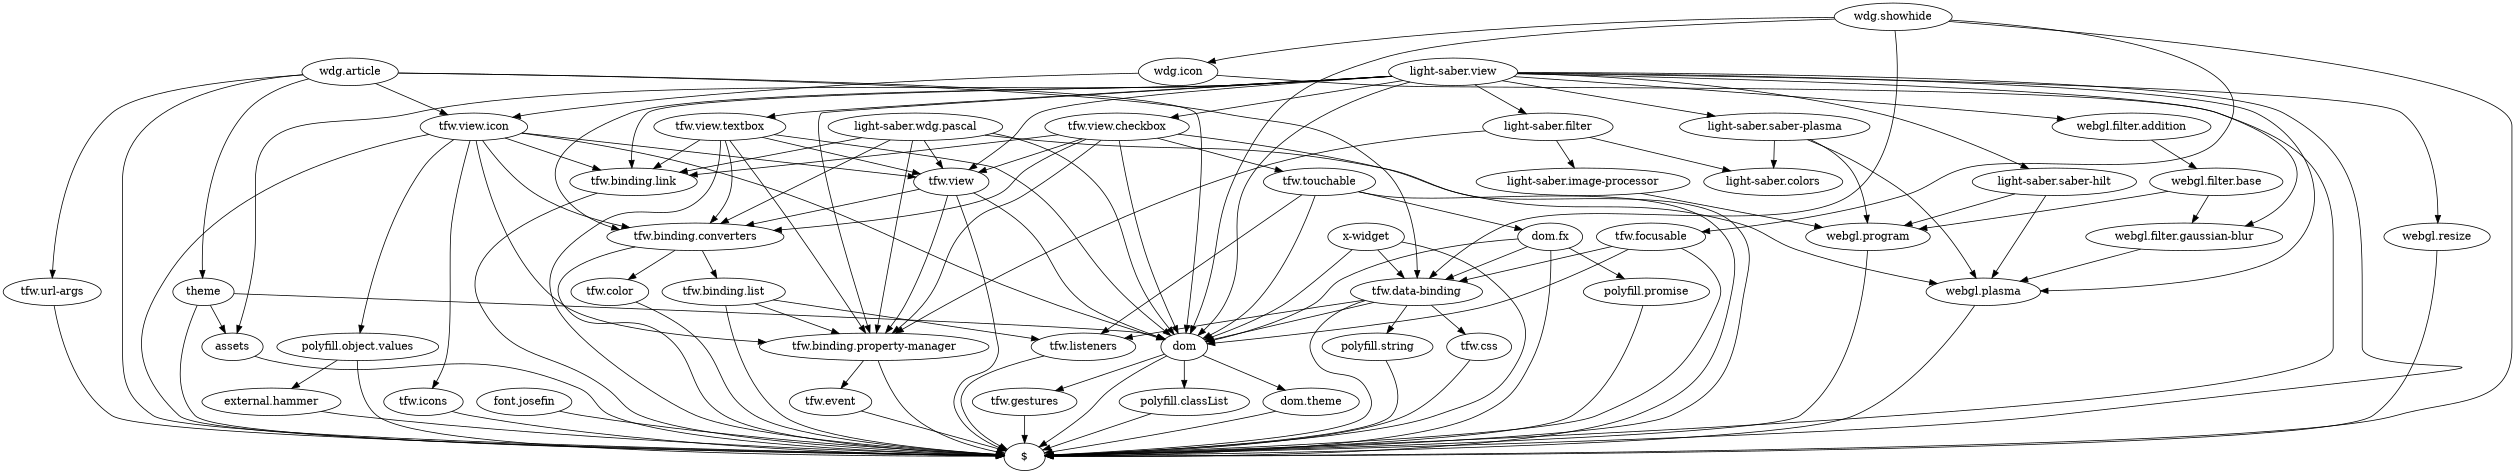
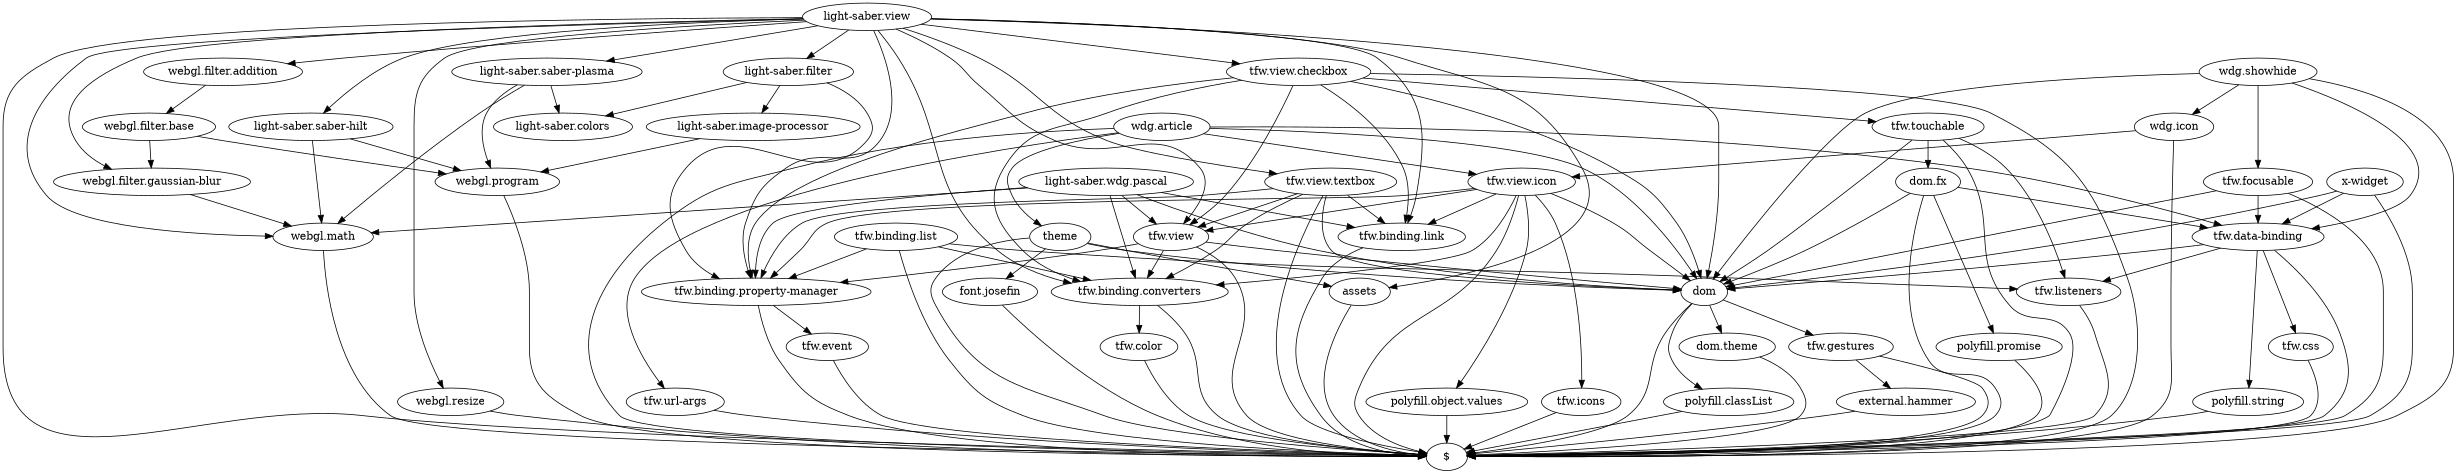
  digraph {
    assets
    "$"
    "wdg.article"
    theme
    dom
    "tfw.data-binding"
    "tfw.view.icon"
    "tfw.url-args"
    "font.josefin"
    "polyfill.classList"
    "dom.theme"
    "tfw.gestures"
    "tfw.listeners"
    "polyfill.string"
    "tfw.css"
    "polyfill.object.values"
    "tfw.icons"
    "tfw.binding.property-manager"
    "tfw.view"
    "tfw.binding.link"
    "tfw.binding.converters"
    "external.hammer"
    "tfw.event"
    "tfw.binding.list"
    "tfw.color"
    "x-widget"
    "light-saber.wdg.pascal"
-   "webgl.math" [label="webgl.plasma"]
+   "webgl.math"
    "wdg.showhide"
    "wdg.icon"
    "tfw.focusable"
    "light-saber.view"
    "webgl.filter.addition"
    "light-saber.filter"
    "webgl.resize"
    "light-saber.saber-hilt"
    "webgl.filter.gaussian-blur"
    "light-saber.saber-plasma"
    "tfw.view.textbox"
    "tfw.view.checkbox"
    "webgl.filter.base"
    "light-saber.colors"
    "light-saber.image-processor"
    "webgl.program"
    "tfw.touchable"
    "dom.fx"
    "polyfill.promise"
    assets -> "$"
    "wdg.article" -> "$"
    "wdg.article" -> theme
    "wdg.article" -> dom
    "wdg.article" -> "tfw.data-binding"
    "wdg.article" -> "tfw.view.icon"
    "wdg.article" -> "tfw.url-args"
    theme -> assets
    theme -> "$"
    theme -> dom
+   theme -> "font.josefin"
    dom -> "$"
    dom -> "polyfill.classList"
    dom -> "dom.theme"
    dom -> "tfw.gestures"
    "tfw.data-binding" -> "$"
    "tfw.data-binding" -> dom
    "tfw.data-binding" -> "tfw.listeners"
    "tfw.data-binding" -> "polyfill.string"
    "tfw.data-binding" -> "tfw.css"
    "tfw.view.icon" -> "$"
    "tfw.view.icon" -> dom
    "tfw.view.icon" -> "polyfill.object.values"
    "tfw.view.icon" -> "tfw.icons"
    "tfw.view.icon" -> "tfw.binding.property-manager"
    "tfw.view.icon" -> "tfw.view"
    "tfw.view.icon" -> "tfw.binding.link"
    "tfw.view.icon" -> "tfw.binding.converters"
    "tfw.url-args" -> "$"
    "font.josefin" -> "$"
    "polyfill.classList" -> "$"
    "dom.theme" -> "$"
    "tfw.gestures" -> "$"
-   "polyfill.object.values" -> "external.hammer"
+   "tfw.gestures" -> "external.hammer"
    "tfw.listeners" -> "$"
    "polyfill.string" -> "$"
    "tfw.css" -> "$"
    "polyfill.object.values" -> "$"
    "tfw.icons" -> "$"
    "tfw.binding.property-manager" -> "$"
    "tfw.binding.property-manager" -> "tfw.event"
    "tfw.view" -> "$"
    "tfw.view" -> dom
    "tfw.view" -> "tfw.binding.property-manager"
    "tfw.view" -> "tfw.binding.converters"
    "tfw.binding.link" -> "$"
    "tfw.binding.converters" -> "$"
-   "tfw.binding.converters" -> "tfw.binding.list"
+   "tfw.binding.list" -> "tfw.binding.converters"
    "tfw.binding.converters" -> "tfw.color"
    "external.hammer" -> "$"
    "tfw.event" -> "$"
    "tfw.binding.list" -> "$"
    "tfw.binding.list" -> "tfw.listeners"
    "tfw.binding.list" -> "tfw.binding.property-manager"
    "tfw.color" -> "$"
    "x-widget" -> "$"
    "x-widget" -> dom
    "x-widget" -> "tfw.data-binding"
    "light-saber.wdg.pascal" -> dom
    "light-saber.wdg.pascal" -> "tfw.binding.property-manager"
    "light-saber.wdg.pascal" -> "tfw.view"
    "light-saber.wdg.pascal" -> "tfw.binding.link"
    "light-saber.wdg.pascal" -> "tfw.binding.converters"
    "light-saber.wdg.pascal" -> "webgl.math"
    "webgl.math" -> "$"
    "wdg.showhide" -> "$"
    "wdg.showhide" -> dom
    "wdg.showhide" -> "tfw.data-binding"
    "wdg.showhide" -> "wdg.icon"
    "wdg.showhide" -> "tfw.focusable"
    "wdg.icon" -> "$"
    "wdg.icon" -> "tfw.view.icon"
    "tfw.focusable" -> "$"
    "tfw.focusable" -> dom
    "tfw.focusable" -> "tfw.data-binding"
    "light-saber.view" -> assets
    "light-saber.view" -> "$"
    "light-saber.view" -> dom
    "light-saber.view" -> "tfw.binding.property-manager"
    "light-saber.view" -> "tfw.view"
    "light-saber.view" -> "tfw.binding.link"
    "light-saber.view" -> "tfw.binding.converters"
    "light-saber.view" -> "webgl.math"
    "light-saber.view" -> "webgl.filter.addition"
    "light-saber.view" -> "light-saber.filter"
    "light-saber.view" -> "webgl.resize"
    "light-saber.view" -> "light-saber.saber-hilt"
    "light-saber.view" -> "webgl.filter.gaussian-blur"
    "light-saber.view" -> "light-saber.saber-plasma"
    "light-saber.view" -> "tfw.view.textbox"
    "light-saber.view" -> "tfw.view.checkbox"
    "webgl.filter.addition" -> "webgl.filter.base"
    "light-saber.filter" -> "tfw.binding.property-manager"
    "light-saber.filter" -> "light-saber.colors"
    "light-saber.filter" -> "light-saber.image-processor"
    "webgl.resize" -> "$"
    "light-saber.saber-hilt" -> "webgl.math"
    "light-saber.saber-hilt" -> "webgl.program"
    "webgl.filter.gaussian-blur" -> "webgl.math"
    "light-saber.saber-plasma" -> "webgl.math"
    "light-saber.saber-plasma" -> "light-saber.colors"
    "light-saber.saber-plasma" -> "webgl.program"
    "tfw.view.textbox" -> "$"
    "tfw.view.textbox" -> dom
    "tfw.view.textbox" -> "tfw.binding.property-manager"
    "tfw.view.textbox" -> "tfw.view"
    "tfw.view.textbox" -> "tfw.binding.link"
    "tfw.view.textbox" -> "tfw.binding.converters"
    "tfw.view.checkbox" -> "$"
    "tfw.view.checkbox" -> dom
    "tfw.view.checkbox" -> "tfw.binding.property-manager"
    "tfw.view.checkbox" -> "tfw.view"
    "tfw.view.checkbox" -> "tfw.binding.link"
    "tfw.view.checkbox" -> "tfw.binding.converters"
    "tfw.view.checkbox" -> "tfw.touchable"
    "webgl.filter.base" -> "webgl.filter.gaussian-blur"
    "webgl.filter.base" -> "webgl.program"
    "light-saber.image-processor" -> "webgl.program"
    "webgl.program" -> "$"
    "tfw.touchable" -> "$"
    "tfw.touchable" -> dom
    "tfw.touchable" -> "tfw.listeners"
    "tfw.touchable" -> "dom.fx"
    "dom.fx" -> "$"
    "dom.fx" -> dom
    "dom.fx" -> "tfw.data-binding"
    "dom.fx" -> "polyfill.promise"
    "polyfill.promise" -> "$"
  }
